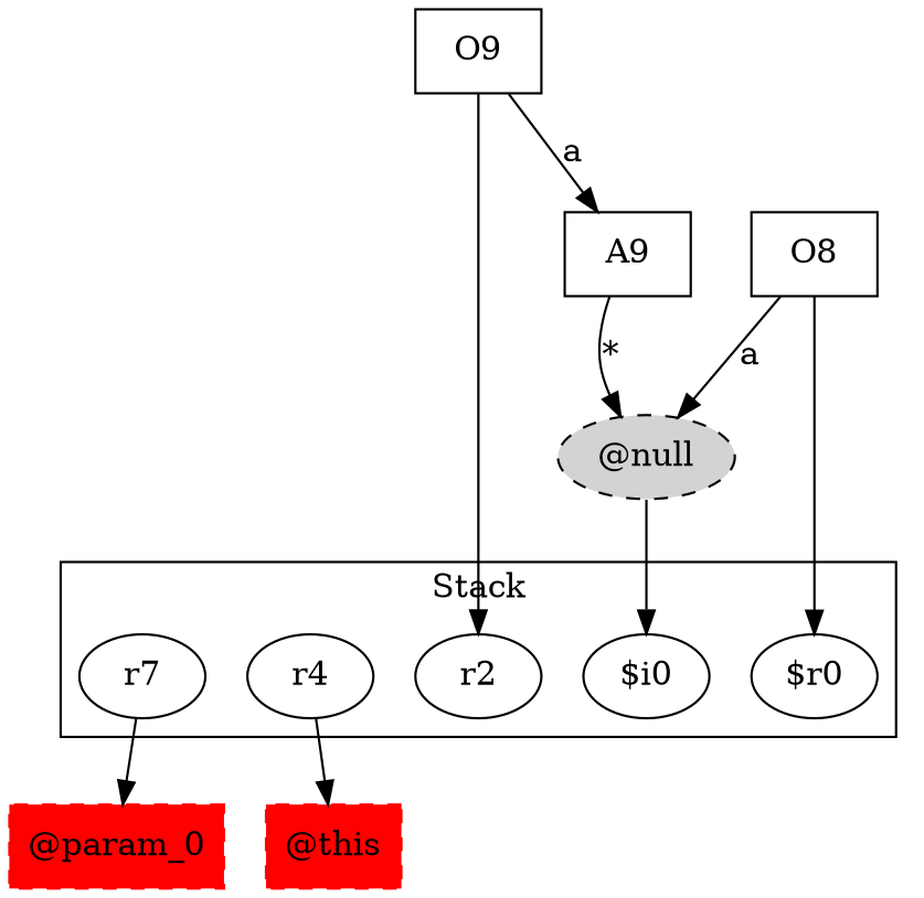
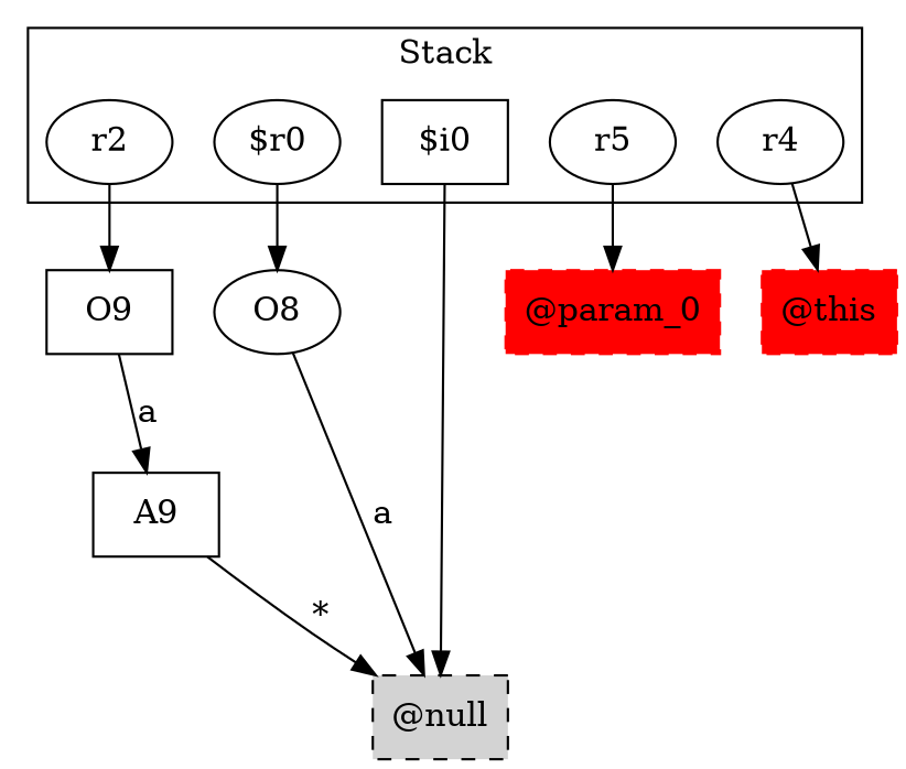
  digraph {
    rankDir=LR
    node [shape=box]
    r2 [shape=""]
    "$r0" [shape=""]
-   "$i0" [shape=""]
-   r5 [label=r7 shape=""]
+   "$i0"
+   r5 [shape=""]
    r4 [shape=""]
    O9
-   O8
-   "@null" [shape=ellipse style="filled,dashed"]
+   O8 [shape=ellipse]
+   "@null" [style="filled,dashed"]
    "@param_0" [color=red style="filled,dashed"]
    "@this" [color=red style="filled,dashed"]
    A9
    subgraph cluster_1 {
      label=Stack
      r2
      "$r0"
      "$i0"
      r5
      r4
    }
-   O9 -> r2
-   O8 -> "$r0"
-   "@null" -> "$i0"
+   r2 -> O9
+   "$r0" -> O8
+   "$i0" -> "@null"
    r5 -> "@param_0"
    r4 -> "@this"
    O9 -> A9 [label=a weight=0.2]
    O8 -> "@null" [label=a weight=0.2]
    A9 -> "@null" [label="*" weight=0.2]
  }
